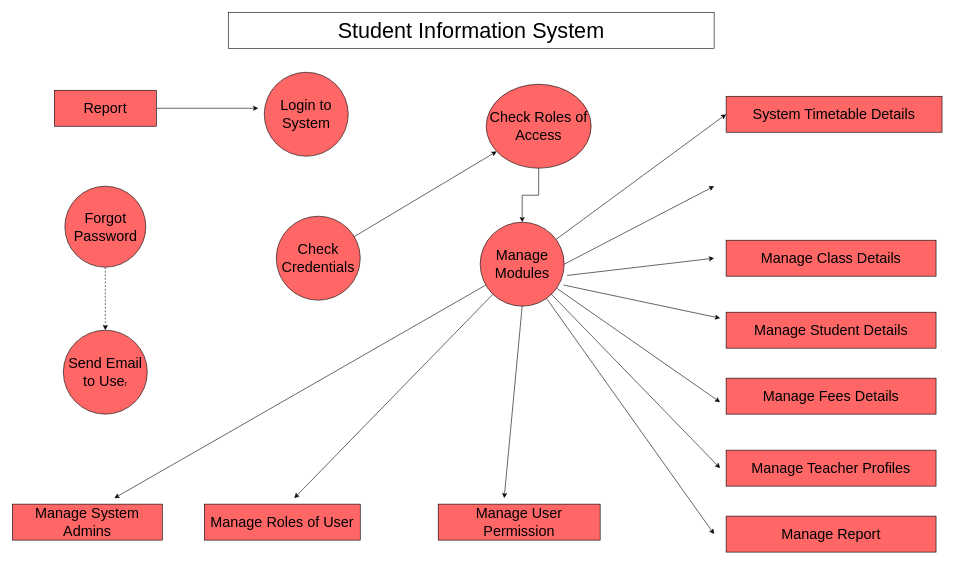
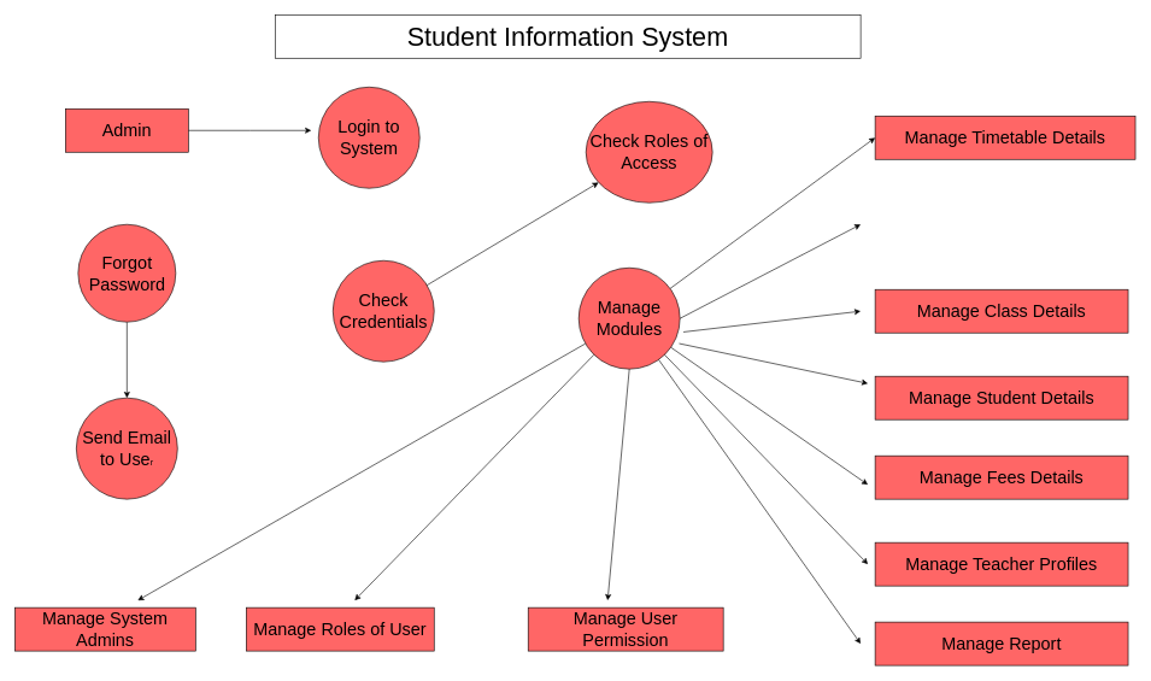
  <mxCell id="0" />
  <mxCell id="1" parent="0" />
  <mxCell id="2" value="&lt;font style=&quot;font-size: 36px;&quot;&gt;Student Information System&lt;/font&gt;" style="rounded=0;whiteSpace=wrap;html=1;" vertex="1" parent="1"><mxGeometry x="380" y="20" width="810" height="60" as="geometry" /></mxCell>
  <mxCell id="3" style="edgeStyle=orthogonalEdgeStyle;rounded=0;orthogonalLoop=1;jettySize=auto;html=1;" edge="1" parent="1" source="4"><mxGeometry relative="1" as="geometry"><mxPoint x="430" y="180" as="targetPoint" /></mxGeometry></mxCell>
- <mxCell id="4" value="&lt;font style=&quot;font-size: 24px;&quot;&gt;Report&lt;/font&gt;" style="rounded=0;whiteSpace=wrap;html=1;fillColor=#FF6666;" vertex="1" parent="1"><mxGeometry x="90" y="150" width="170" height="60" as="geometry" /></mxCell>
- <mxCell id="5" value="" style="edgeStyle=orthogonalEdgeStyle;rounded=0;orthogonalLoop=1;jettySize=auto;html=1;dashed=1;" edge="1" parent="1" source="6" target="7"><mxGeometry relative="1" as="geometry" /></mxCell>
+ <mxCell id="4" value="&lt;font style=&quot;font-size: 24px;&quot;&gt;Admin&lt;/font&gt;" style="rounded=0;whiteSpace=wrap;html=1;fillColor=#FF6666;" vertex="1" parent="1"><mxGeometry x="90" y="150" width="170" height="60" as="geometry" /></mxCell>
+ <mxCell id="5" value="" style="edgeStyle=orthogonalEdgeStyle;rounded=0;orthogonalLoop=1;jettySize=auto;html=1;" edge="1" parent="1" source="6" target="7"><mxGeometry relative="1" as="geometry" /></mxCell>
  <mxCell id="6" value="&lt;div&gt;&lt;font style=&quot;font-size: 24px;&quot;&gt;Forgot Password&lt;/font&gt;&lt;/div&gt;" style="ellipse;whiteSpace=wrap;html=1;aspect=fixed;fillColor=#FF6666;" vertex="1" parent="1"><mxGeometry x="107.5" y="310" width="135" height="135" as="geometry" /></mxCell>
  <mxCell id="7" value="&lt;font style=&quot;font-size: 24px;&quot;&gt;Send Email to Use&lt;/font&gt;r" style="ellipse;whiteSpace=wrap;html=1;aspect=fixed;fillColor=#FF6666;" vertex="1" parent="1"><mxGeometry x="105" y="550" width="140" height="140" as="geometry" /></mxCell>
  <mxCell id="8" value="&lt;font style=&quot;font-size: 24px;&quot;&gt;Login to System&lt;/font&gt;" style="ellipse;whiteSpace=wrap;html=1;aspect=fixed;fillColor=#FF6666;" vertex="1" parent="1"><mxGeometry x="440" y="120" width="140" height="140" as="geometry" /></mxCell>
  <mxCell id="9" value="&lt;font style=&quot;font-size: 24px;&quot;&gt;Manage Modules&lt;/font&gt;" style="ellipse;whiteSpace=wrap;html=1;aspect=fixed;fillColor=#FF6666;" vertex="1" parent="1"><mxGeometry x="800" y="370" width="140" height="140" as="geometry" /></mxCell>
- <mxCell id="10" value="" style="edgeStyle=orthogonalEdgeStyle;rounded=0;orthogonalLoop=1;jettySize=auto;html=1;" edge="1" parent="1" source="11" target="9"><mxGeometry relative="1" as="geometry" /></mxCell>
  <mxCell id="11" value="&lt;font style=&quot;font-size: 24px;&quot;&gt;Check Roles of Access&lt;/font&gt;" style="ellipse;whiteSpace=wrap;html=1;aspect=fixed;fillColor=#FF6666;" vertex="1" parent="1"><mxGeometry x="810" y="140" width="175" height="140" as="geometry" /></mxCell>
  <mxCell id="12" value="&lt;font style=&quot;font-size: 24px;&quot;&gt;Manage System Admins&lt;/font&gt;" style="rounded=0;whiteSpace=wrap;html=1;fillColor=#FF6666;" vertex="1" parent="1"><mxGeometry x="20" y="840" width="250" height="60" as="geometry" /></mxCell>
  <mxCell id="13" value="&lt;font style=&quot;font-size: 24px;&quot;&gt;Manage Roles of User&lt;/font&gt;" style="rounded=0;whiteSpace=wrap;html=1;fillColor=#FF6666;" vertex="1" parent="1"><mxGeometry x="340" y="840" width="260" height="60" as="geometry" /></mxCell>
  <mxCell id="14" value="&lt;font style=&quot;font-size: 24px;&quot;&gt;Manage User Permission&lt;/font&gt;" style="rounded=0;whiteSpace=wrap;html=1;fillColor=#FF6666;" vertex="1" parent="1"><mxGeometry x="730" y="840" width="270" height="60" as="geometry" /></mxCell>
- <mxCell id="15" value="&lt;font style=&quot;font-size: 24px;&quot;&gt;System Timetable Details&lt;/font&gt;" style="rounded=0;whiteSpace=wrap;html=1;fillColor=#FF6666;" vertex="1" parent="1"><mxGeometry x="1210" y="160" width="360" height="60" as="geometry" /></mxCell>
+ <mxCell id="15" value="&lt;font style=&quot;font-size: 24px;&quot;&gt;Manage Timetable Details&lt;/font&gt;" style="rounded=0;whiteSpace=wrap;html=1;fillColor=#FF6666;" vertex="1" parent="1"><mxGeometry x="1210" y="160" width="360" height="60" as="geometry" /></mxCell>
  <mxCell id="16" value="&lt;font style=&quot;font-size: 24px;&quot;&gt;Manage Class Details&lt;/font&gt;" style="rounded=0;whiteSpace=wrap;html=1;fillColor=#FF6666;" vertex="1" parent="1"><mxGeometry x="1210" y="400" width="350" height="60" as="geometry" /></mxCell>
  <mxCell id="17" value="&lt;font style=&quot;font-size: 24px;&quot;&gt;Manage Student Details&lt;/font&gt;" style="rounded=0;whiteSpace=wrap;html=1;fillColor=#FF6666;" vertex="1" parent="1"><mxGeometry x="1210" y="520" width="350" height="60" as="geometry" /></mxCell>
  <mxCell id="18" value="&lt;font style=&quot;font-size: 24px;&quot;&gt;Manage Fees Details&lt;/font&gt;" style="rounded=0;whiteSpace=wrap;html=1;fillColor=#FF6666;" vertex="1" parent="1"><mxGeometry x="1210" y="630" width="350" height="60" as="geometry" /></mxCell>
  <mxCell id="19" value="&lt;font style=&quot;font-size: 24px;&quot;&gt;Manage Teacher Profiles&lt;/font&gt;" style="rounded=0;whiteSpace=wrap;html=1;fillColor=#FF6666;" vertex="1" parent="1"><mxGeometry x="1210" y="750" width="350" height="60" as="geometry" /></mxCell>
  <mxCell id="20" value="&lt;font style=&quot;font-size: 24px;&quot;&gt;Manage Report&lt;/font&gt;" style="rounded=0;whiteSpace=wrap;html=1;fillColor=#FF6666;" vertex="1" parent="1"><mxGeometry x="1210" y="860" width="350" height="60" as="geometry" /></mxCell>
  <mxCell id="21" style="edgeStyle=orthogonalEdgeStyle;rounded=0;orthogonalLoop=1;jettySize=auto;html=1;" edge="1" parent="1"><mxGeometry relative="1" as="geometry"><mxPoint x="580.362" y="419.025" as="sourcePoint" /><mxPoint x="580.144" y="434.477" as="targetPoint" /></mxGeometry></mxCell>
  <mxCell id="22" style="edgeStyle=orthogonalEdgeStyle;rounded=0;orthogonalLoop=1;jettySize=auto;html=1;" edge="1" parent="1"><mxGeometry relative="1" as="geometry"><mxPoint x="580.362" y="419.025" as="sourcePoint" /><mxPoint x="580.144" y="434.477" as="targetPoint" /></mxGeometry></mxCell>
  <mxCell id="23" value="&lt;font style=&quot;font-size: 24px;&quot;&gt;Check Credentials&lt;/font&gt;" style="ellipse;whiteSpace=wrap;html=1;aspect=fixed;fillColor=#FF6666;" vertex="1" parent="1"><mxGeometry x="460" y="360" width="140" height="140" as="geometry" /></mxCell>
  <mxCell id="24" value="" style="endArrow=classic;html=1;rounded=0;entryX=0;entryY=0.5;entryDx=0;entryDy=0;" edge="1" parent="1" source="9" target="15"><mxGeometry width="50" height="50" relative="1" as="geometry"><mxPoint x="1090" y="250" as="sourcePoint" /><mxPoint x="970" y="390" as="targetPoint" /></mxGeometry></mxCell>
  <mxCell id="25" value="" style="endArrow=classic;html=1;rounded=0;exitX=1;exitY=0.5;exitDx=0;exitDy=0;" edge="1" parent="1" source="9"><mxGeometry width="50" height="50" relative="1" as="geometry"><mxPoint x="980" y="430" as="sourcePoint" /><mxPoint x="1190" y="310" as="targetPoint" /></mxGeometry></mxCell>
  <mxCell id="26" value="" style="endArrow=classic;html=1;rounded=0;exitX=1.034;exitY=0.634;exitDx=0;exitDy=0;exitPerimeter=0;" edge="1" parent="1" source="9"><mxGeometry width="50" height="50" relative="1" as="geometry"><mxPoint x="790" y="550" as="sourcePoint" /><mxPoint x="1190" y="430" as="targetPoint" /></mxGeometry></mxCell>
  <mxCell id="27" value="" style="endArrow=classic;html=1;rounded=0;exitX=0.992;exitY=0.748;exitDx=0;exitDy=0;exitPerimeter=0;" edge="1" parent="1" source="9"><mxGeometry width="50" height="50" relative="1" as="geometry"><mxPoint x="790" y="550" as="sourcePoint" /><mxPoint x="1200" y="530" as="targetPoint" /></mxGeometry></mxCell>
  <mxCell id="28" value="" style="endArrow=classic;html=1;rounded=0;" edge="1" parent="1" source="9"><mxGeometry width="50" height="50" relative="1" as="geometry"><mxPoint x="790" y="550" as="sourcePoint" /><mxPoint x="1200" y="670" as="targetPoint" /></mxGeometry></mxCell>
  <mxCell id="29" value="" style="endArrow=classic;html=1;rounded=0;" edge="1" parent="1" source="9"><mxGeometry width="50" height="50" relative="1" as="geometry"><mxPoint x="790" y="550" as="sourcePoint" /><mxPoint x="1200" y="780" as="targetPoint" /></mxGeometry></mxCell>
  <mxCell id="30" value="" style="endArrow=classic;html=1;rounded=0;" edge="1" parent="1" source="9"><mxGeometry width="50" height="50" relative="1" as="geometry"><mxPoint x="790" y="550" as="sourcePoint" /><mxPoint x="1190" y="890" as="targetPoint" /></mxGeometry></mxCell>
  <mxCell id="31" value="" style="endArrow=classic;html=1;rounded=0;exitX=0.5;exitY=1;exitDx=0;exitDy=0;" edge="1" parent="1" source="9"><mxGeometry width="50" height="50" relative="1" as="geometry"><mxPoint x="790" y="550" as="sourcePoint" /><mxPoint x="840" y="830" as="targetPoint" /></mxGeometry></mxCell>
  <mxCell id="32" value="" style="endArrow=classic;html=1;rounded=0;" edge="1" parent="1" source="9"><mxGeometry width="50" height="50" relative="1" as="geometry"><mxPoint x="790" y="550" as="sourcePoint" /><mxPoint x="490" y="830" as="targetPoint" /></mxGeometry></mxCell>
  <mxCell id="33" value="" style="endArrow=classic;html=1;rounded=0;" edge="1" parent="1" source="9"><mxGeometry width="50" height="50" relative="1" as="geometry"><mxPoint x="790" y="550" as="sourcePoint" /><mxPoint x="190" y="830" as="targetPoint" /></mxGeometry></mxCell>
  <mxCell id="34" value="" style="endArrow=classic;html=1;rounded=0;" edge="1" parent="1" source="23" target="11"><mxGeometry width="50" height="50" relative="1" as="geometry"><mxPoint x="790" y="550" as="sourcePoint" /><mxPoint x="840" y="500" as="targetPoint" /></mxGeometry></mxCell>
